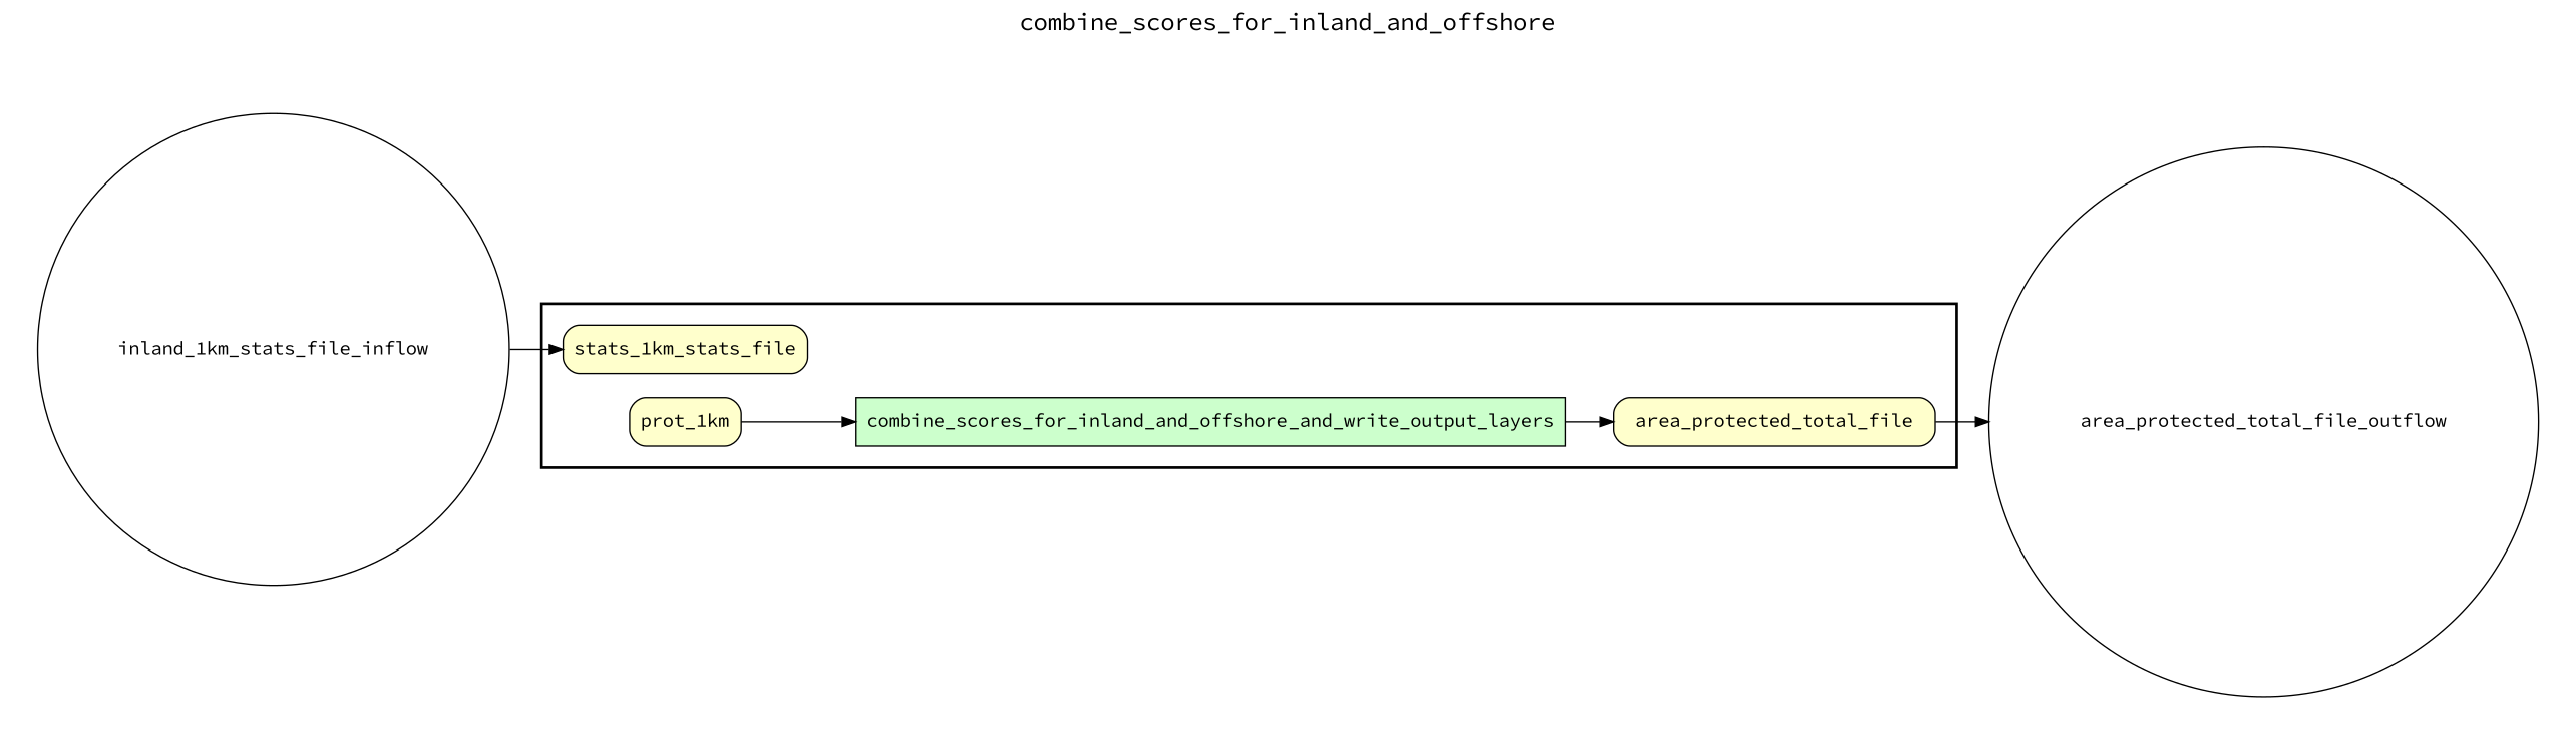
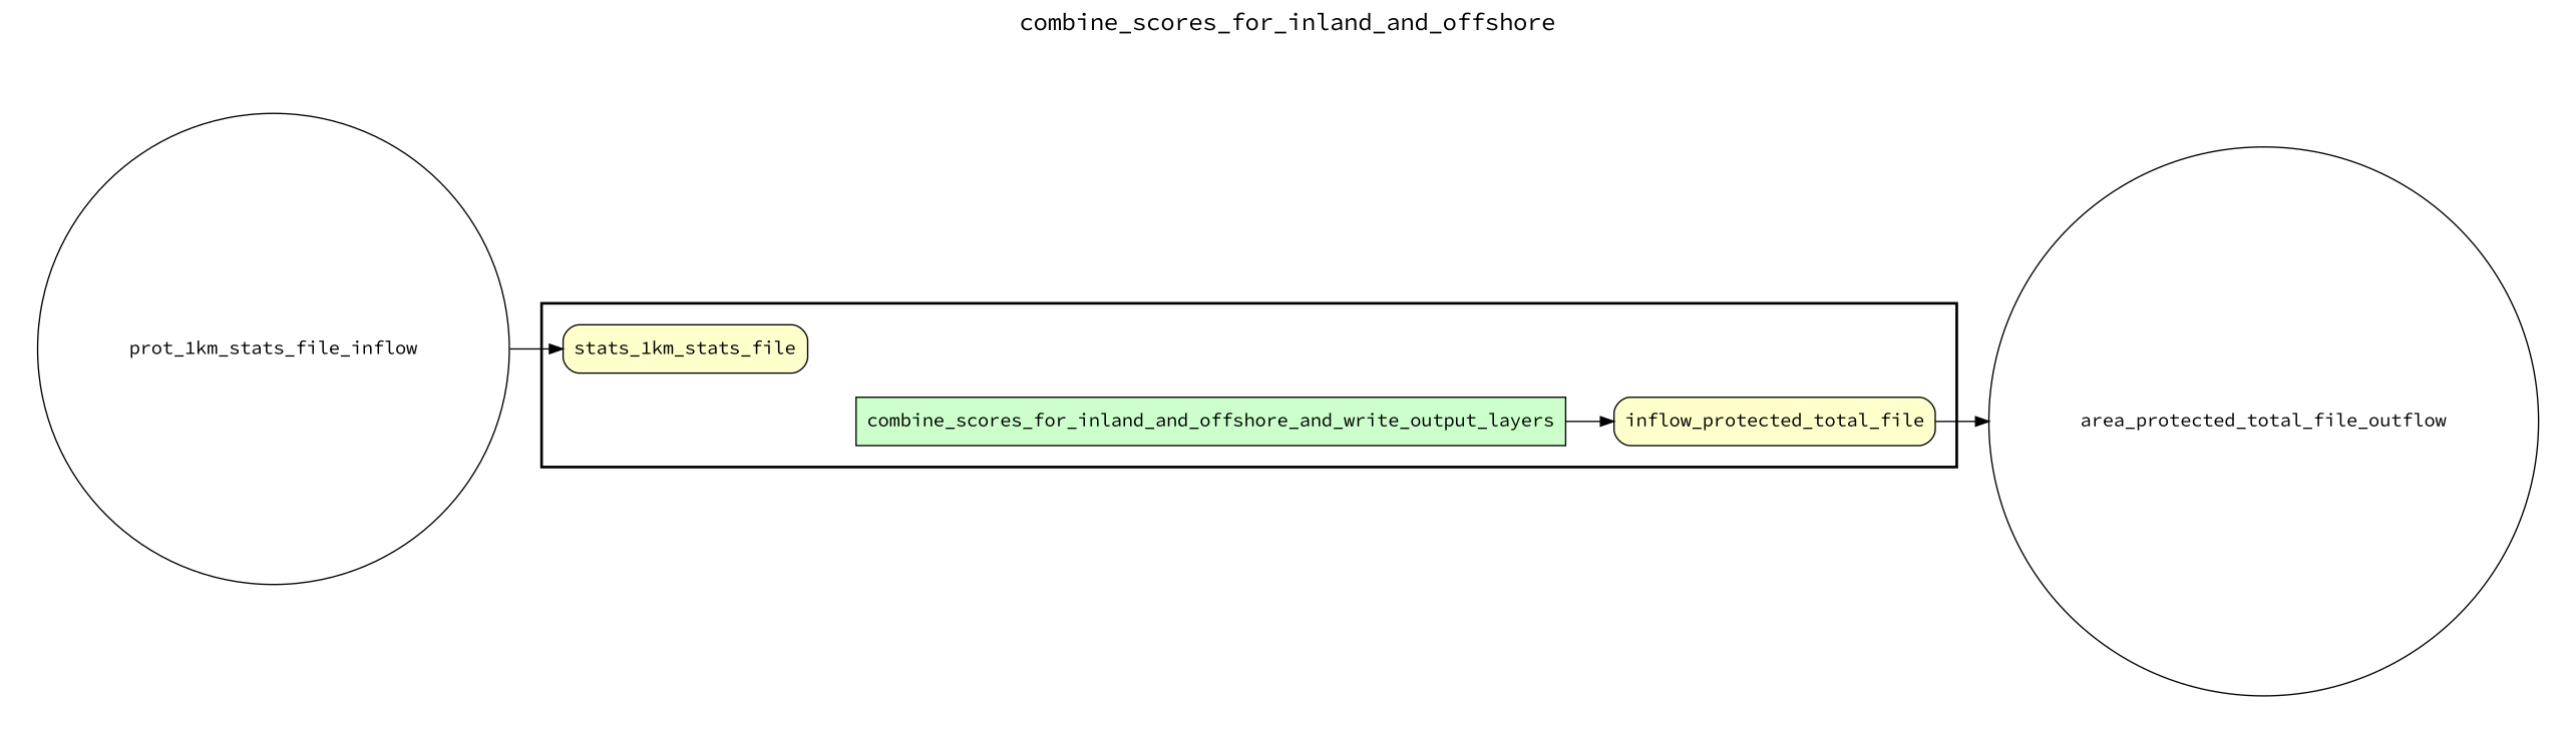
  digraph {
    fontname="Source Code Pro"
    fontsize=18
    label=combine_scores_for_inland_and_offshore
    labelloc=t
    rankdir=LR
    node [fillcolor="#FFFFCC" fontname="Source Code Pro" peripheries=1 shape=box style="rounded,filled"]
    edge [fontname="Source Code Pro"]
    combine_scores_for_inland_and_offshore_and_write_output_layers [fillcolor="#CCFFCC" style=filled]
    n2 [label=stats_1km_stats_file]
-   prot_1km
-   area_protected_total_file
-   prot_1km_stats_file_inflow [fillcolor="#FFFFFF" shape=circle width=0.2 label=inland_1km_stats_file_inflow style=""]
+   area_protected_total_file [label=inflow_protected_total_file]
+   prot_1km_stats_file_inflow [fillcolor="#FFFFFF" shape=circle width=0.2 style=""]
    area_protected_total_file_outflow [fillcolor="#FFFFFF" shape=circle width=0.2 style=""]
    subgraph cluster_1 {
      color=black
      label=""
      penwidth=2
      subgraph cluster_2 {
        color=white
        label=""
        penwidth=2
        combine_scores_for_inland_and_offshore_and_write_output_layers
        n2
-       prot_1km
        area_protected_total_file
      }
    }
    subgraph cluster_3 {
      color=white
      label=""
      penwidth=2
      subgraph cluster_4 {
        color=white
        label=""
        penwidth=2
        prot_1km_stats_file_inflow
      }
    }
    subgraph cluster_5 {
      color=white
      label=""
      penwidth=2
      subgraph cluster_6 {
        color=white
        label=""
        penwidth=2
        area_protected_total_file_outflow
      }
    }
    combine_scores_for_inland_and_offshore_and_write_output_layers -> area_protected_total_file
-   prot_1km -> combine_scores_for_inland_and_offshore_and_write_output_layers
    area_protected_total_file -> area_protected_total_file_outflow
    prot_1km_stats_file_inflow -> n2
  }
